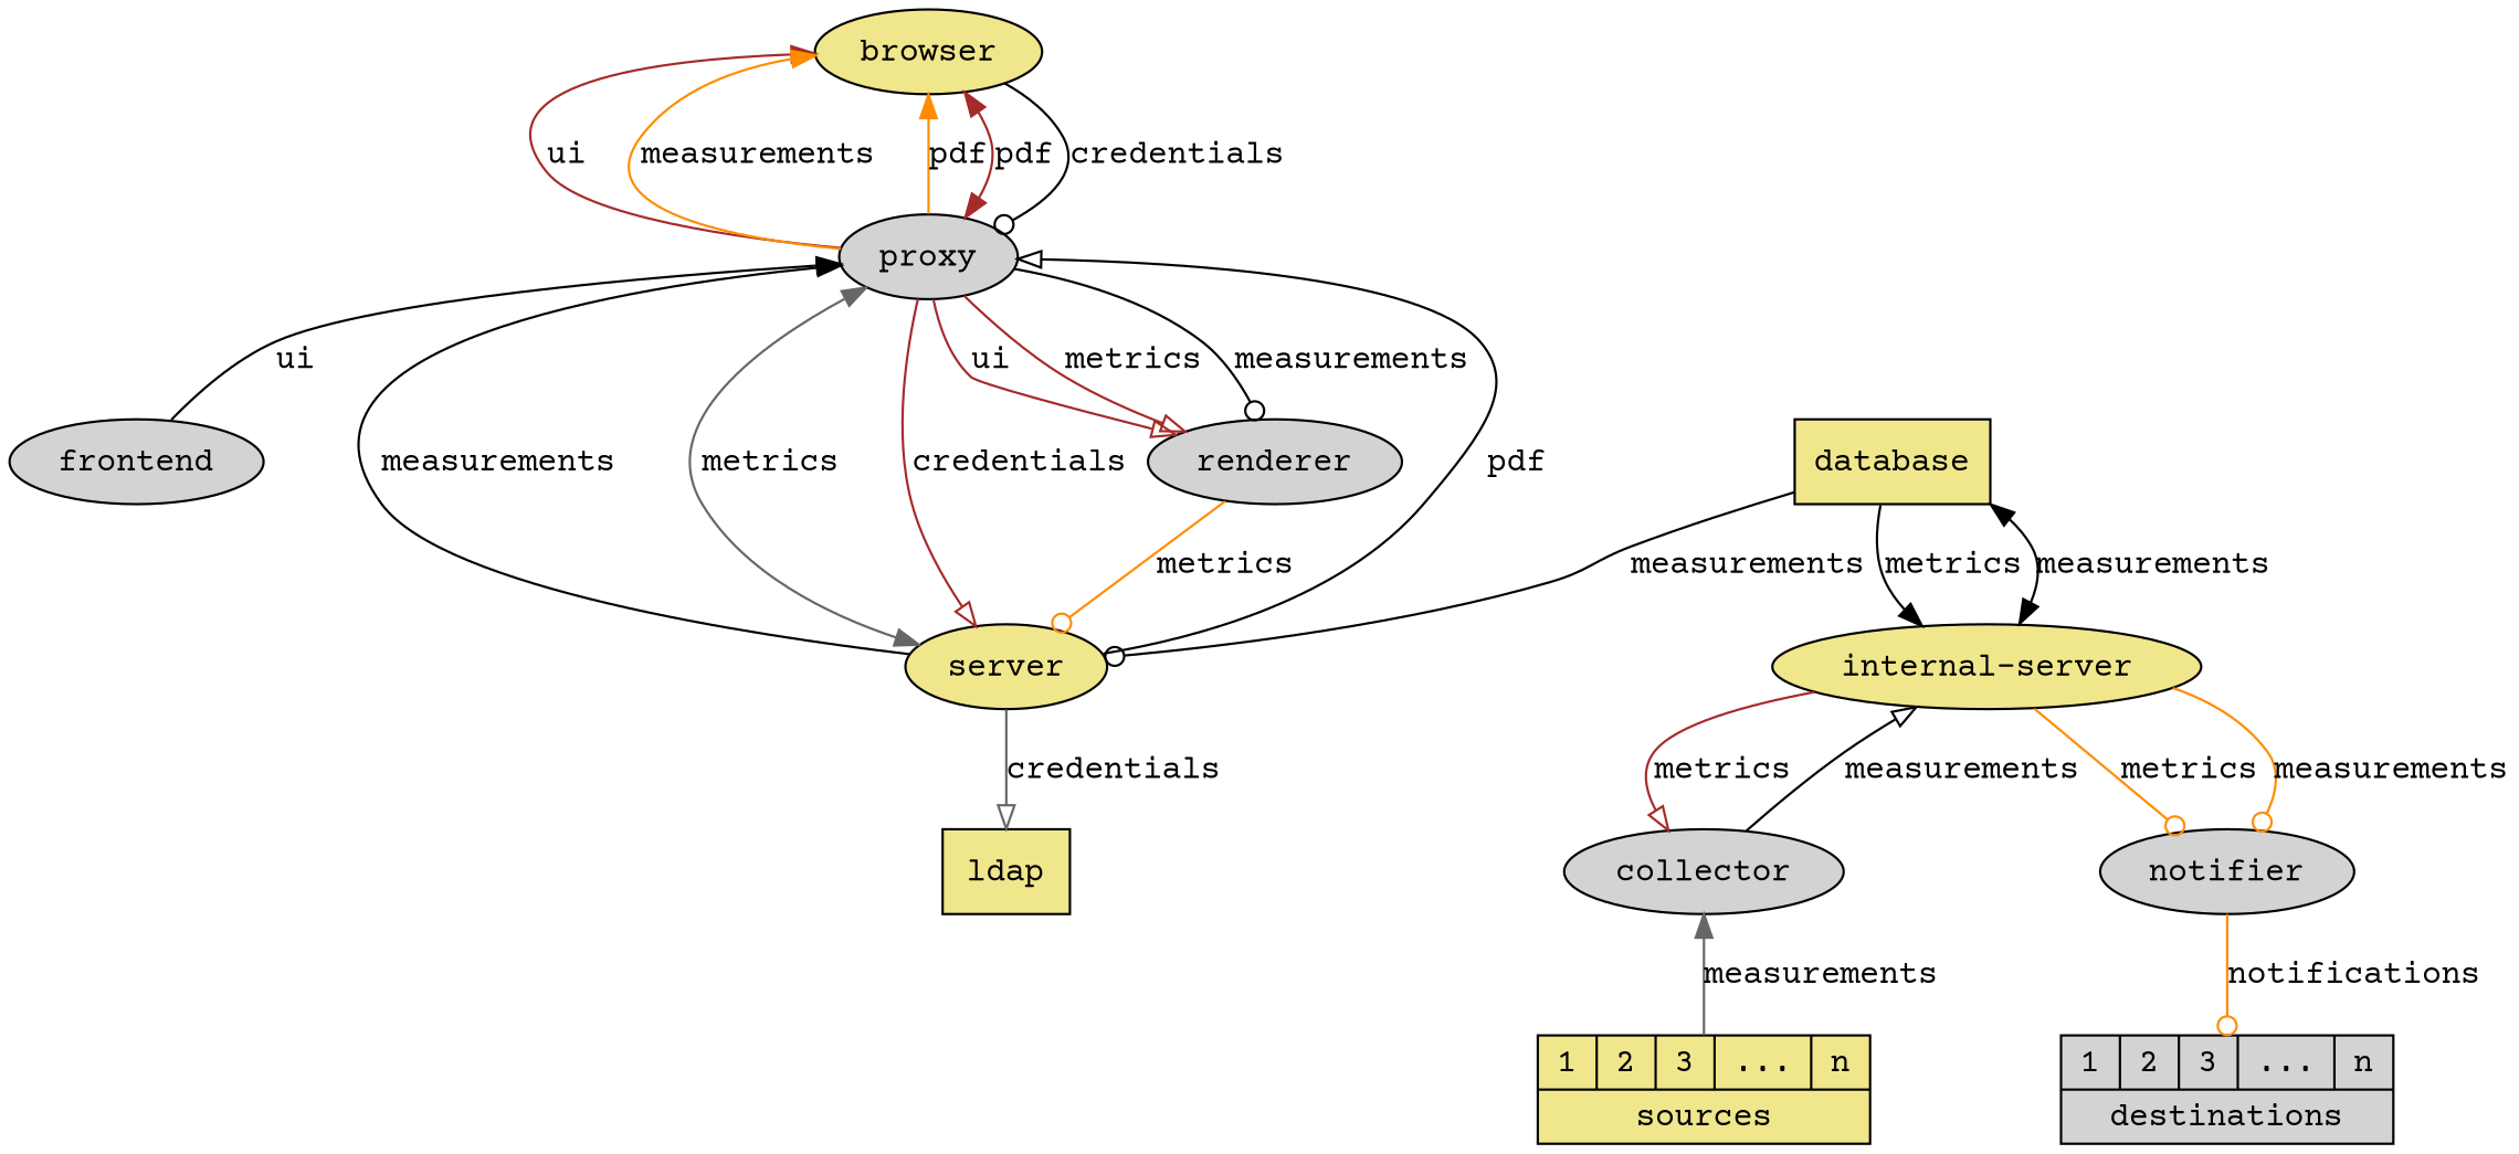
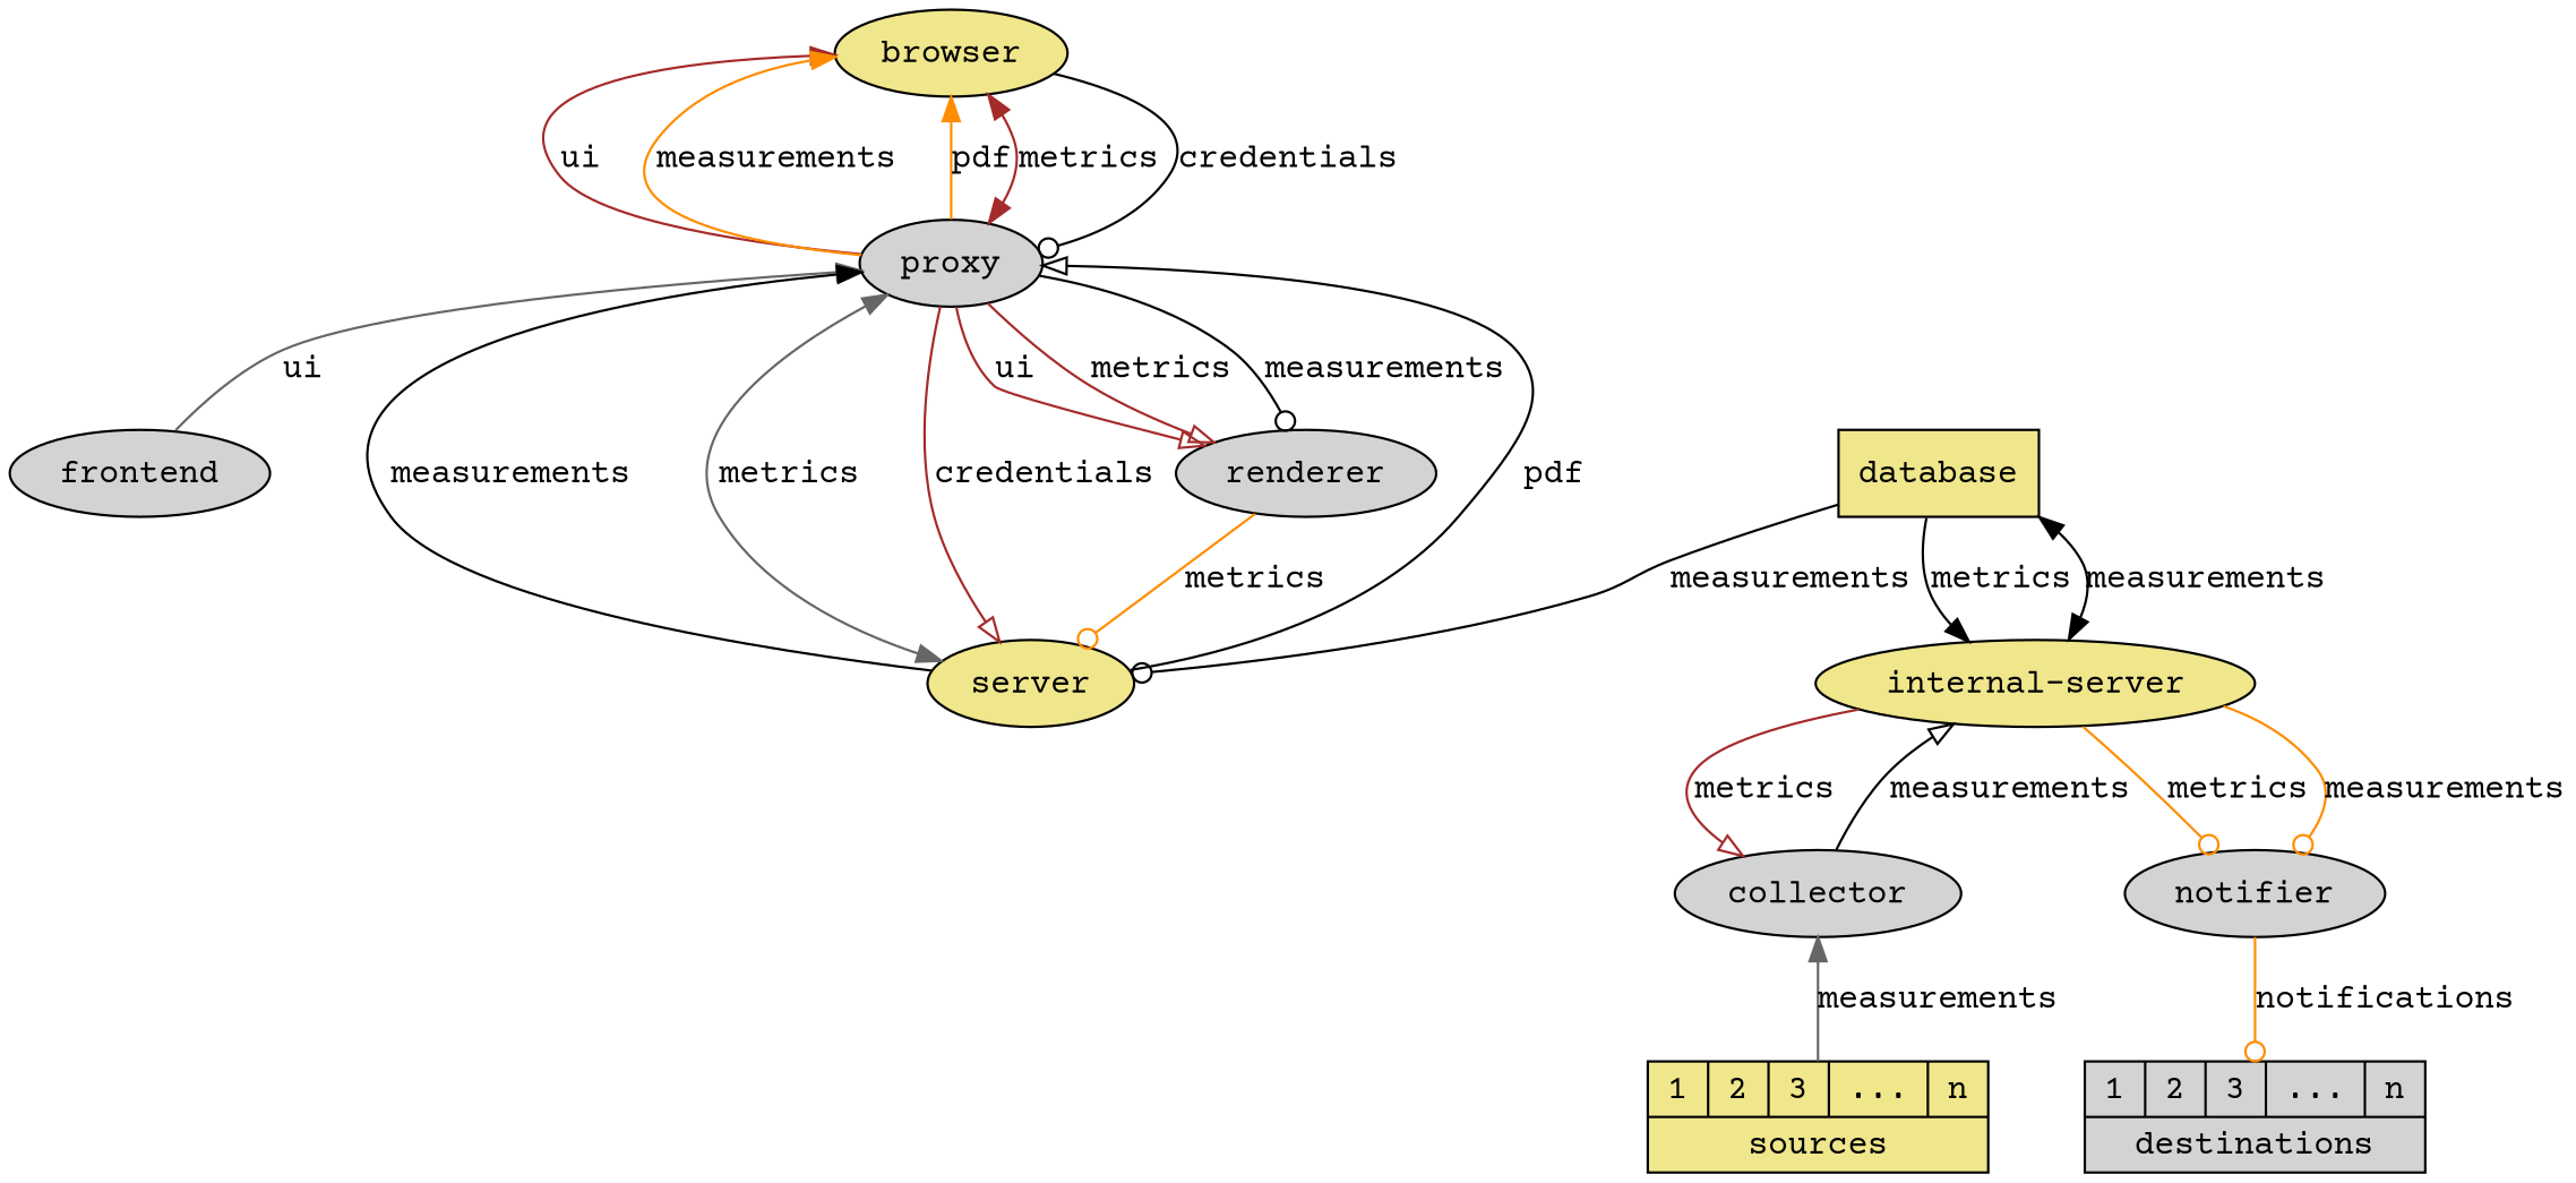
  digraph {
    bcolor=transparant
    fontname="Courier Prime"
    node [fillcolor=khaki fontname="Courier Prime" style=filled]
    edge [color=black fontname="Courier Prime"]
    browser [shape=ellipse]
    proxy [fillcolor=lightgrey]
    frontend [fillcolor=lightgrey]
    server
    renderer [fillcolor=lightgrey]
-   ldap [shape=rectangle]
    n7 [label="internal-server"]
    database [shape=box]
    collector [fillcolor=lightgrey]
    notifier [fillcolor=lightgrey]
    n11 [label="{{1|2|3|...|n}|sources}" shape=record]
    n12 [fillcolor=lightgrey label="{{1|2|3|...|n}|destinations}" shape=record]
    browser -> proxy [color=brown dir=back label=ui]
    browser -> proxy [color=darkorange dir=back label=measurements]
    browser -> proxy [color=darkorange dir=back label=pdf]
-   browser -> proxy [color=brown dir=both label=pdf]
+   browser -> proxy [color=brown dir=both label=metrics]
    browser -> proxy [arrowhead=odot label=credentials]
-   proxy -> frontend [dir=back label=ui]
+   proxy -> frontend [color=gray40 dir=back label=ui]
    proxy -> server [dir=back label=measurements]
    proxy -> server [color=gray40 dir=both label=metrics]
    proxy -> server [arrowhead=onormal color=brown label=credentials]
    proxy -> renderer [arrowhead=onormal color=brown label=ui]
    proxy -> renderer [arrowhead=onormal color=brown label=metrics]
    proxy -> renderer [arrowhead=odot label=measurements]
    server -> proxy [arrowhead=onormal label=pdf]
-   server -> ldap [arrowhead=onormal color=gray40 label=credentials]
    renderer -> server [arrowhead=odot color=darkorange label=metrics]
    n7 -> database [dir=both label=measurements]
    n7 -> collector [arrowhead=onormal color=brown label=metrics]
    n7 -> notifier [arrowhead=odot color=darkorange label=metrics]
    n7 -> notifier [arrowhead=odot color=darkorange label=measurements]
    database -> server [arrowhead=odot label=measurements]
    database -> n7 [arrowhead=normal label=metrics]
    collector -> n7 [arrowhead=onormal label=measurements]
    collector -> n11 [color=gray40 dir=back label=measurements]
    notifier -> n12 [arrowhead=odot color=darkorange label=notifications]
  }
